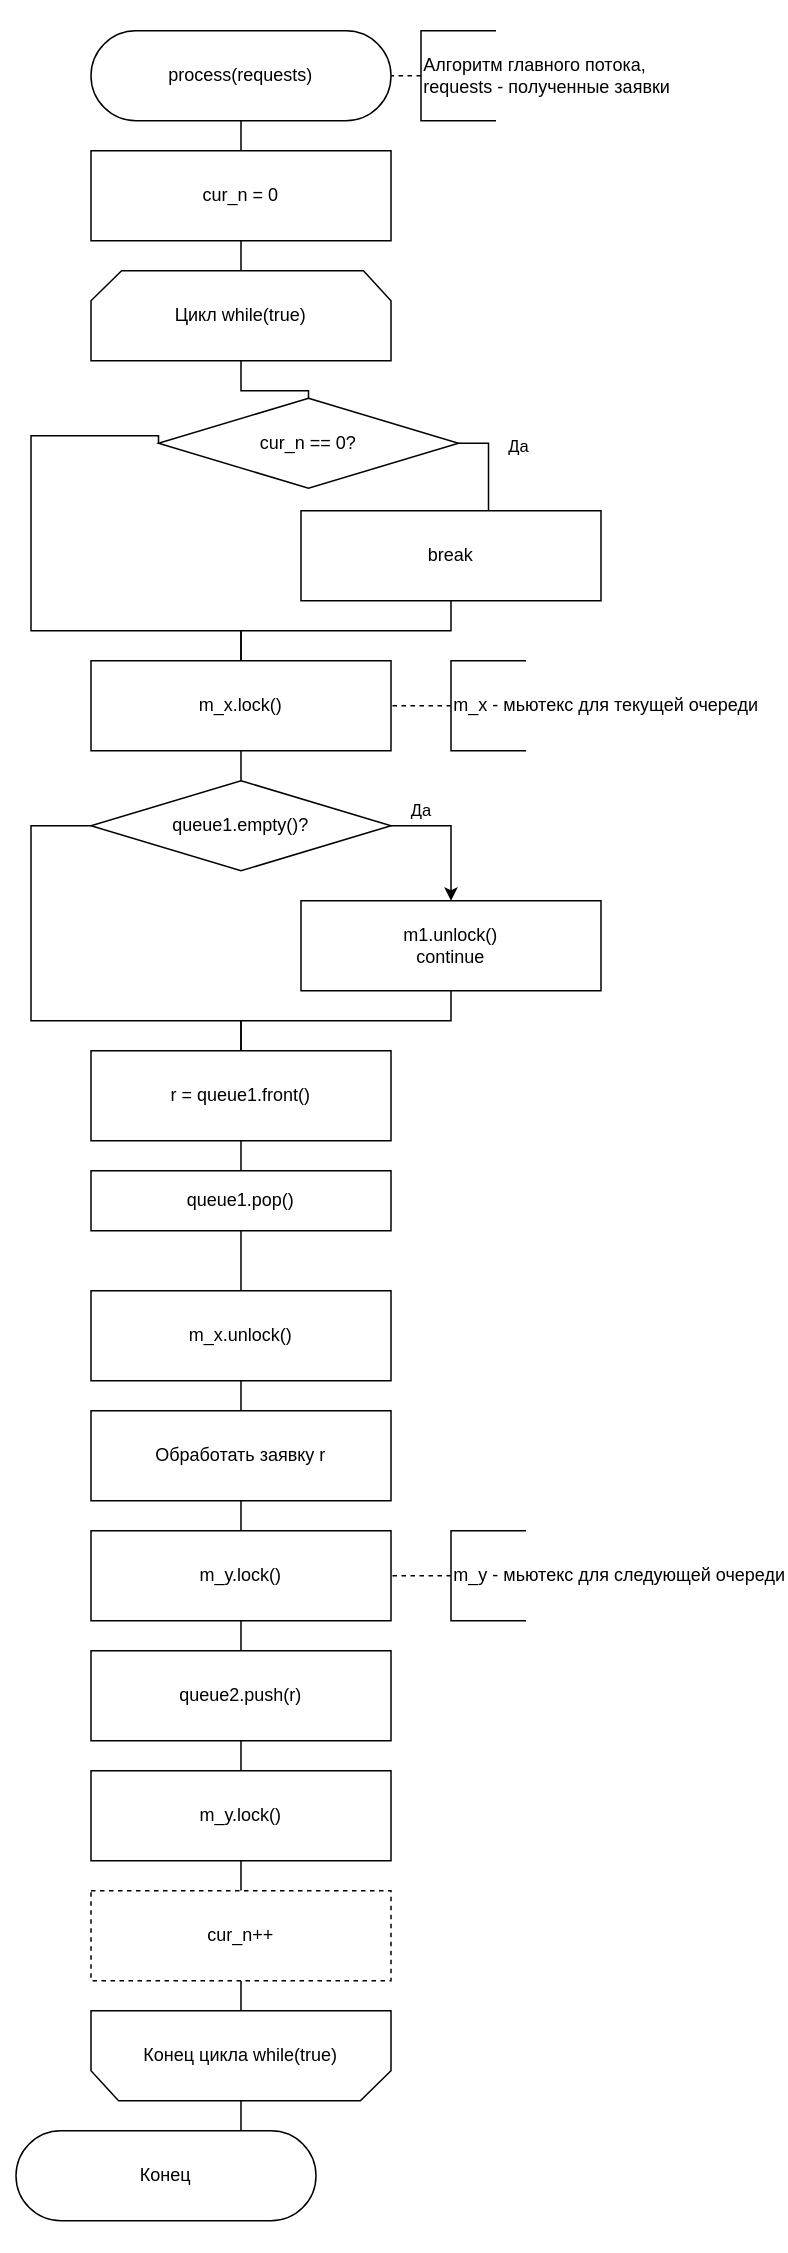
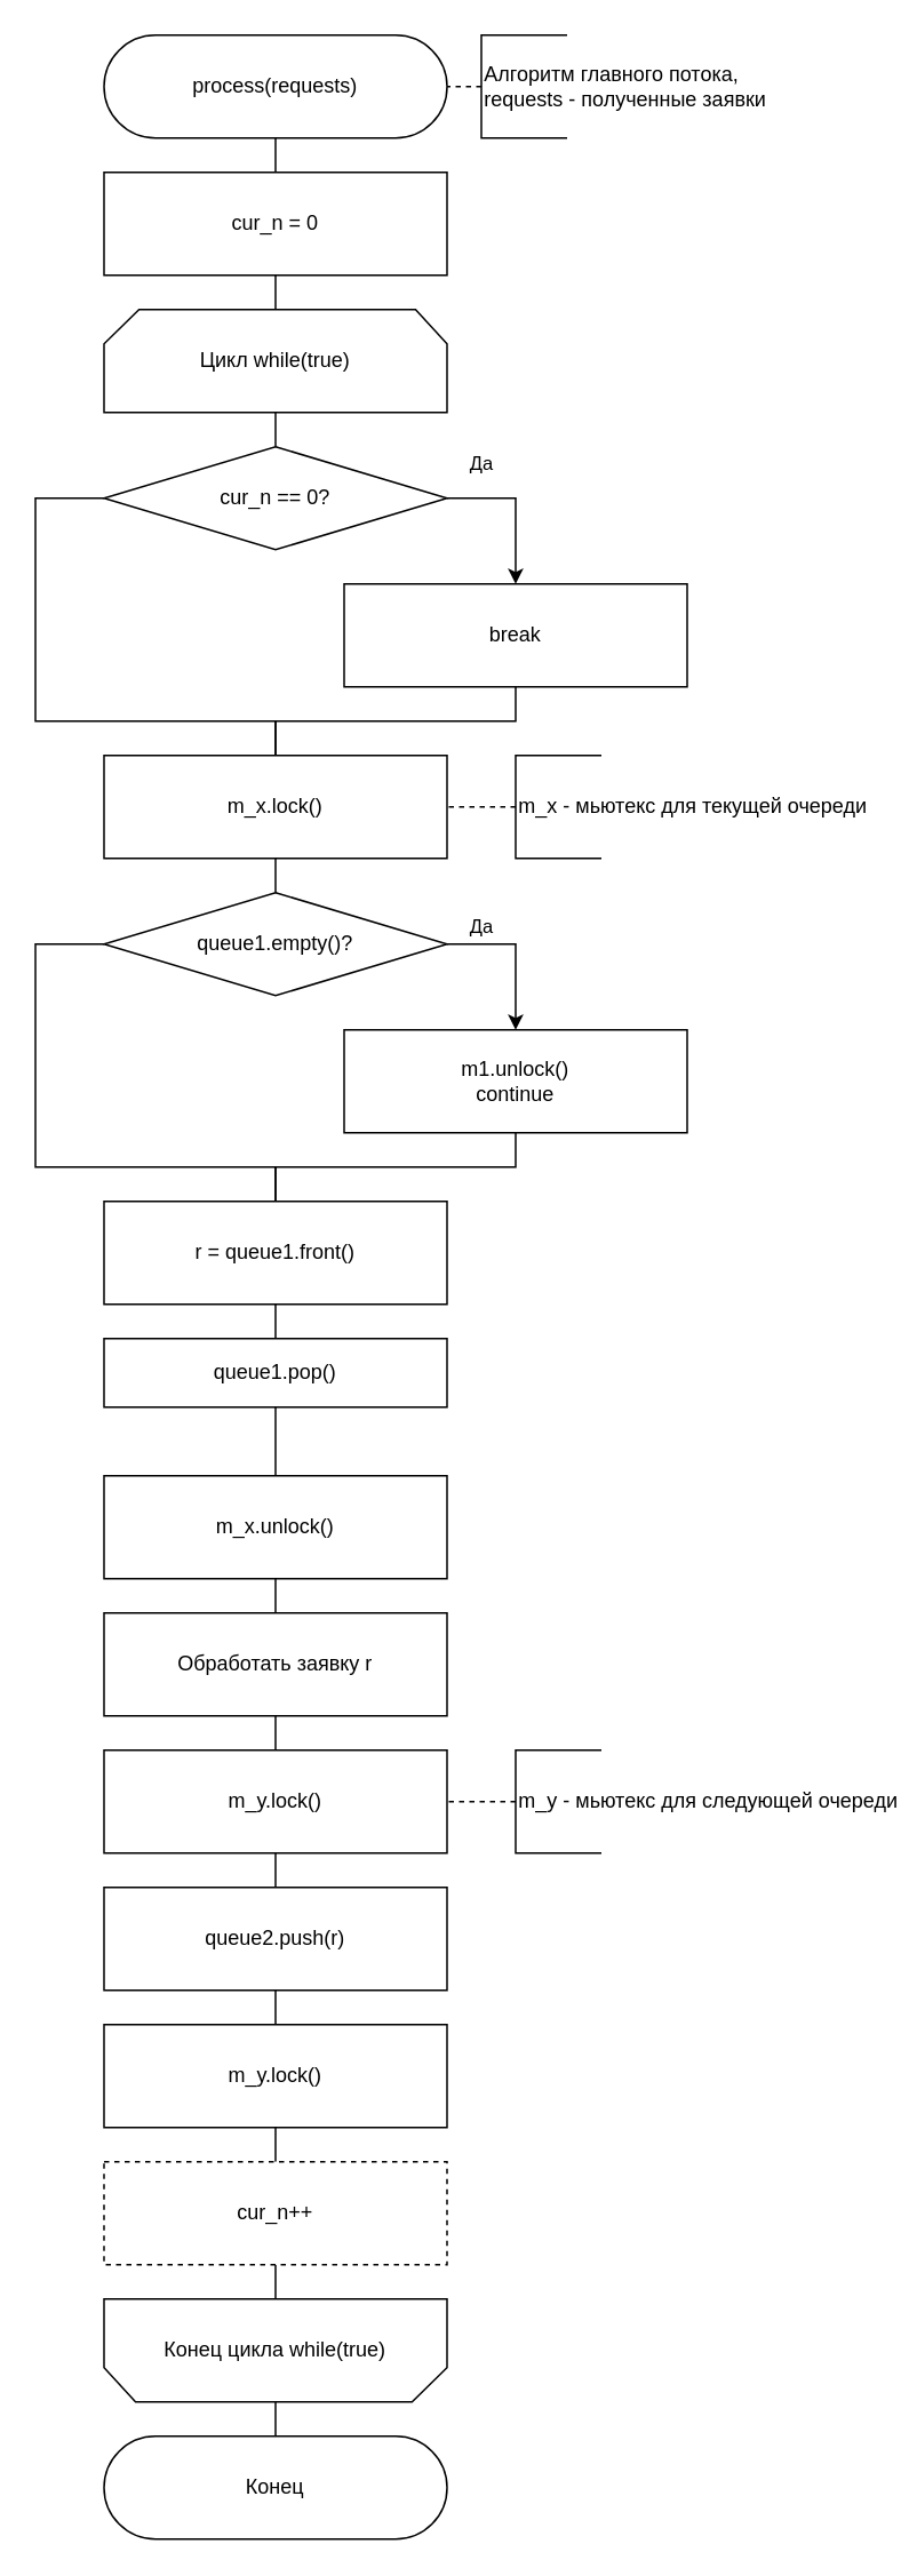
  <mxCell id="0" />
  <mxCell id="1" parent="0" />
  <mxCell id="2" value="" style="edgeStyle=orthogonalEdgeStyle;rounded=0;orthogonalLoop=1;jettySize=auto;html=1;endArrow=none;" edge="1" parent="1" source="3" target="7"><mxGeometry relative="1" as="geometry" /></mxCell>
  <mxCell id="3" value="process(requests)" style="rounded=1;whiteSpace=wrap;html=1;arcSize=50;" parent="1" vertex="1"><mxGeometry x="60" y="20" width="200" height="60" as="geometry" /></mxCell>
  <mxCell id="4" value="Алгоритм главного потока,&lt;br&gt;requests - полученные заявки" style="strokeWidth=1;html=1;shape=mxgraph.flowchart.annotation_1;align=left;pointerEvents=1;" parent="1" vertex="1"><mxGeometry x="280" y="20" width="50" height="60" as="geometry" /></mxCell>
  <mxCell id="5" value="" style="endArrow=none;dashed=1;html=1;exitX=0;exitY=0.5;exitDx=0;exitDy=0;exitPerimeter=0;entryX=1;entryY=0.5;entryDx=0;entryDy=0;" parent="1" source="4" target="3" edge="1"><mxGeometry width="50" height="50" relative="1" as="geometry"><mxPoint x="390" y="200" as="sourcePoint" /><mxPoint x="240" y="50" as="targetPoint" /></mxGeometry></mxCell>
  <mxCell id="6" value="" style="edgeStyle=orthogonalEdgeStyle;rounded=0;orthogonalLoop=1;jettySize=auto;html=1;endArrow=none;" edge="1" parent="1" source="7" target="9"><mxGeometry relative="1" as="geometry" /></mxCell>
  <mxCell id="7" value="cur_n = 0" style="rounded=0;whiteSpace=wrap;html=1;" vertex="1" parent="1"><mxGeometry x="60" y="100" width="200" height="60" as="geometry" /></mxCell>
  <mxCell id="8" style="edgeStyle=orthogonalEdgeStyle;rounded=0;orthogonalLoop=1;jettySize=auto;html=1;exitX=0.5;exitY=1;exitDx=0;exitDy=0;exitPerimeter=0;entryX=0.5;entryY=0;entryDx=0;entryDy=0;endArrow=none;" edge="1" parent="1" source="9" target="12"><mxGeometry relative="1" as="geometry" /></mxCell>
  <mxCell id="9" value="Цикл while(true)" style="strokeWidth=1;html=1;shape=stencil(rZVNb4MwDIZ/Ta5VIFoFxynrTlUvPeycUndEhQQF2q7/vikuGh+DMa8SB/wa3gcbW2FClqkqgIXcqByYeGNhuLa28MJa57ryob9NMbHkGF4wjCMMVVlAUqF2Vk6rXQaYKStnj3DR++rhoE0KDl3FivFX/8z9EjKxxngTbU3ZybTy3kxp49/lX2jGFy+IuT5ijApPyKEC11G/y9ugwMJ3MimYR9oSSN2KGu5vpI+/kwIaaUXpXp8VzIRtCHXxBQ97uDiayduSeDG1OlIvm60jVDfCE9IrYwso5E4lx09nT2b/41cW6r7cg0STzu0ZWkPXm++pBjQOmTYthyj+r0OvgU+wWBIs+JMdKGVQ/kaS2RImhtbrg4mo1ZExEvJgHUzM10FnGZ4jY6M7MKhVPNdq4QY=);whiteSpace=wrap;" vertex="1" parent="1"><mxGeometry x="60" y="180" width="200" height="60" as="geometry" /></mxCell>
  <mxCell id="10" value="Да" style="edgeStyle=orthogonalEdgeStyle;rounded=0;orthogonalLoop=1;jettySize=auto;html=1;exitX=1;exitY=0.5;exitDx=0;exitDy=0;entryX=0.5;entryY=0;entryDx=0;entryDy=0;" edge="1" parent="1" source="12" target="14"><mxGeometry x="-0.556" y="20" relative="1" as="geometry"><mxPoint as="offset" /></mxGeometry></mxCell>
  <mxCell id="11" style="edgeStyle=orthogonalEdgeStyle;rounded=0;orthogonalLoop=1;jettySize=auto;html=1;exitX=0;exitY=0.5;exitDx=0;exitDy=0;entryX=0.5;entryY=0;entryDx=0;entryDy=0;endArrow=none;" edge="1" parent="1" source="12" target="25"><mxGeometry relative="1" as="geometry"><Array as="points"><mxPoint x="20" y="290" /><mxPoint x="20" y="420" /><mxPoint x="160" y="420" /></Array></mxGeometry></mxCell>
- <mxCell id="12" value="cur_n == 0?" style="rhombus;whiteSpace=wrap;html=1;" vertex="1" parent="1"><mxGeometry x="105" y="265" width="200" height="60" as="geometry" /></mxCell>
+ <mxCell id="12" value="cur_n == 0?" style="rhombus;whiteSpace=wrap;html=1;" vertex="1" parent="1"><mxGeometry x="60" y="260" width="200" height="60" as="geometry" /></mxCell>
  <mxCell id="13" style="edgeStyle=orthogonalEdgeStyle;rounded=0;orthogonalLoop=1;jettySize=auto;html=1;entryX=0.5;entryY=0;entryDx=0;entryDy=0;endArrow=none;" edge="1" parent="1" source="14" target="25"><mxGeometry relative="1" as="geometry" /></mxCell>
  <mxCell id="14" value="break" style="rounded=0;whiteSpace=wrap;html=1;" vertex="1" parent="1"><mxGeometry x="200" y="340" width="200" height="60" as="geometry" /></mxCell>
  <mxCell id="15" value="Да" style="edgeStyle=orthogonalEdgeStyle;rounded=0;orthogonalLoop=1;jettySize=auto;html=1;exitX=1;exitY=0.5;exitDx=0;exitDy=0;entryX=0.5;entryY=0;entryDx=0;entryDy=0;" edge="1" parent="1" source="17" target="19"><mxGeometry x="-0.556" y="10" relative="1" as="geometry"><mxPoint as="offset" /></mxGeometry></mxCell>
  <mxCell id="16" style="edgeStyle=orthogonalEdgeStyle;rounded=0;orthogonalLoop=1;jettySize=auto;html=1;entryX=0.5;entryY=0;entryDx=0;entryDy=0;exitX=0;exitY=0.5;exitDx=0;exitDy=0;endArrow=none;" edge="1" parent="1" source="17" target="21"><mxGeometry relative="1" as="geometry"><Array as="points"><mxPoint x="20" y="550" /><mxPoint x="20" y="680" /><mxPoint x="160" y="680" /></Array></mxGeometry></mxCell>
  <mxCell id="17" value="queue1.empty()?" style="rhombus;whiteSpace=wrap;html=1;" vertex="1" parent="1"><mxGeometry x="60" y="520" width="200" height="60" as="geometry" /></mxCell>
  <mxCell id="18" style="edgeStyle=orthogonalEdgeStyle;rounded=0;orthogonalLoop=1;jettySize=auto;html=1;exitX=0.5;exitY=1;exitDx=0;exitDy=0;entryX=0.5;entryY=0;entryDx=0;entryDy=0;endArrow=none;" edge="1" parent="1" source="19" target="21"><mxGeometry relative="1" as="geometry" /></mxCell>
  <mxCell id="19" value="&lt;div&gt;m1.unlock()&lt;/div&gt;&lt;div&gt;continue&lt;br&gt;&lt;/div&gt;" style="rounded=0;whiteSpace=wrap;html=1;" vertex="1" parent="1"><mxGeometry x="200" y="600" width="200" height="60" as="geometry" /></mxCell>
  <mxCell id="20" value="" style="edgeStyle=orthogonalEdgeStyle;rounded=0;orthogonalLoop=1;jettySize=auto;html=1;endArrow=none;" edge="1" parent="1" source="21" target="23"><mxGeometry relative="1" as="geometry" /></mxCell>
  <mxCell id="21" value="&lt;span style=&quot;color: #d6bb9a&quot;&gt;&lt;/span&gt;r =&lt;span style=&quot;color: #bec0c2&quot;&gt; &lt;/span&gt;queue1.front()" style="rounded=0;whiteSpace=wrap;html=1;" vertex="1" parent="1"><mxGeometry x="60" y="700" width="200" height="60" as="geometry" /></mxCell>
  <mxCell id="22" value="" style="edgeStyle=orthogonalEdgeStyle;rounded=0;orthogonalLoop=1;jettySize=auto;html=1;endArrow=none;" edge="1" parent="1" source="23" target="27"><mxGeometry relative="1" as="geometry" /></mxCell>
  <mxCell id="23" value="queue1.pop()" style="rounded=0;whiteSpace=wrap;html=1;" vertex="1" parent="1"><mxGeometry x="60" y="780" width="200" height="40" as="geometry" /></mxCell>
  <mxCell id="24" value="" style="edgeStyle=orthogonalEdgeStyle;rounded=0;orthogonalLoop=1;jettySize=auto;html=1;endArrow=none;" edge="1" parent="1" source="25" target="17"><mxGeometry relative="1" as="geometry" /></mxCell>
  <mxCell id="25" value="m_x.lock()" style="rounded=0;whiteSpace=wrap;html=1;" vertex="1" parent="1"><mxGeometry x="60" y="440" width="200" height="60" as="geometry" /></mxCell>
  <mxCell id="26" value="" style="edgeStyle=orthogonalEdgeStyle;rounded=0;orthogonalLoop=1;jettySize=auto;html=1;endArrow=none;" edge="1" parent="1" source="27" target="29"><mxGeometry relative="1" as="geometry" /></mxCell>
  <mxCell id="27" value="m_x.unlock()" style="rounded=0;whiteSpace=wrap;html=1;" vertex="1" parent="1"><mxGeometry x="60" y="860" width="200" height="60" as="geometry" /></mxCell>
  <mxCell id="28" value="" style="edgeStyle=orthogonalEdgeStyle;rounded=0;orthogonalLoop=1;jettySize=auto;html=1;endArrow=none;" edge="1" parent="1" source="29" target="31"><mxGeometry relative="1" as="geometry" /></mxCell>
  <mxCell id="29" value="Обработать заявку r" style="rounded=0;whiteSpace=wrap;html=1;" vertex="1" parent="1"><mxGeometry x="60" y="940" width="200" height="60" as="geometry" /></mxCell>
  <mxCell id="30" style="edgeStyle=orthogonalEdgeStyle;rounded=0;orthogonalLoop=1;jettySize=auto;html=1;exitX=0.5;exitY=1;exitDx=0;exitDy=0;entryX=0.5;entryY=0;entryDx=0;entryDy=0;endArrow=none;" edge="1" parent="1" source="31" target="33"><mxGeometry relative="1" as="geometry" /></mxCell>
  <mxCell id="31" value="m_y.lock()" style="rounded=0;whiteSpace=wrap;html=1;" vertex="1" parent="1"><mxGeometry x="60" y="1020" width="200" height="60" as="geometry" /></mxCell>
  <mxCell id="32" value="" style="edgeStyle=orthogonalEdgeStyle;rounded=0;orthogonalLoop=1;jettySize=auto;html=1;endArrow=none;" edge="1" parent="1" source="33" target="35"><mxGeometry relative="1" as="geometry" /></mxCell>
  <mxCell id="33" value="queue2.push(r)" style="rounded=0;whiteSpace=wrap;html=1;" vertex="1" parent="1"><mxGeometry x="60" y="1100" width="200" height="60" as="geometry" /></mxCell>
  <mxCell id="34" value="" style="edgeStyle=orthogonalEdgeStyle;rounded=0;orthogonalLoop=1;jettySize=auto;html=1;endArrow=none;" edge="1" parent="1" source="35" target="37"><mxGeometry relative="1" as="geometry" /></mxCell>
  <mxCell id="35" value="m_y.lock()" style="rounded=0;whiteSpace=wrap;html=1;" vertex="1" parent="1"><mxGeometry x="60" y="1180" width="200" height="60" as="geometry" /></mxCell>
  <mxCell id="36" value="" style="edgeStyle=orthogonalEdgeStyle;rounded=0;orthogonalLoop=1;jettySize=auto;html=1;endArrow=none;" edge="1" parent="1" source="37" target="39"><mxGeometry relative="1" as="geometry" /></mxCell>
  <mxCell id="37" value="cur_n++" style="rounded=0;whiteSpace=wrap;html=1;dashed=1;" vertex="1" parent="1"><mxGeometry x="60" y="1260" width="200" height="60" as="geometry" /></mxCell>
  <mxCell id="38" value="" style="edgeStyle=orthogonalEdgeStyle;rounded=0;orthogonalLoop=1;jettySize=auto;html=1;endArrow=none;" edge="1" parent="1" source="39" target="40"><mxGeometry relative="1" as="geometry" /></mxCell>
  <mxCell id="39" value="Конец цикла while(true)" style="strokeWidth=1;html=1;shape=stencil(rZVNb4MwDIZ/Ta5VIFoFxynrTlUvPeycUndEhQQF2q7/vikuGh+DMa8SB/wa3gcbW2FClqkqgIXcqByYeGNhuLa28MJa57ryob9NMbHkGF4wjCMMVVlAUqF2Vk6rXQaYKStnj3DR++rhoE0KDl3FivFX/8z9EjKxxngTbU3ZybTy3kxp49/lX2jGFy+IuT5ijApPyKEC11G/y9ugwMJ3MimYR9oSSN2KGu5vpI+/kwIaaUXpXp8VzIRtCHXxBQ97uDiayduSeDG1OlIvm60jVDfCE9IrYwso5E4lx09nT2b/41cW6r7cg0STzu0ZWkPXm++pBjQOmTYthyj+r0OvgU+wWBIs+JMdKGVQ/kaS2RImhtbrg4mo1ZExEvJgHUzM10FnGZ4jY6M7MKhVPNdq4QY=);whiteSpace=wrap;direction=west;" vertex="1" parent="1"><mxGeometry x="60" y="1340" width="200" height="60" as="geometry" /></mxCell>
- <mxCell id="40" value="Конец" style="rounded=1;whiteSpace=wrap;html=1;arcSize=50;" vertex="1" parent="1"><mxGeometry x="10" y="1420" width="200" height="60" as="geometry" /></mxCell>
+ <mxCell id="40" value="Конец" style="rounded=1;whiteSpace=wrap;html=1;arcSize=50;" vertex="1" parent="1"><mxGeometry x="60" y="1420" width="200" height="60" as="geometry" /></mxCell>
  <mxCell id="41" value="m_x - мьютекс для текущей очереди" style="strokeWidth=1;html=1;shape=mxgraph.flowchart.annotation_1;align=left;pointerEvents=1;" vertex="1" parent="1"><mxGeometry x="300" y="440" width="50" height="60" as="geometry" /></mxCell>
  <mxCell id="42" value="" style="endArrow=none;dashed=1;html=1;exitX=0;exitY=0.5;exitDx=0;exitDy=0;exitPerimeter=0;entryX=1;entryY=0.5;entryDx=0;entryDy=0;" edge="1" parent="1" source="41" target="25"><mxGeometry width="50" height="50" relative="1" as="geometry"><mxPoint x="290" y="60" as="sourcePoint" /><mxPoint x="270" y="60" as="targetPoint" /></mxGeometry></mxCell>
  <mxCell id="43" value="m_y - мьютекс для следующей очереди" style="strokeWidth=1;html=1;shape=mxgraph.flowchart.annotation_1;align=left;pointerEvents=1;" vertex="1" parent="1"><mxGeometry x="300" y="1020" width="50" height="60" as="geometry" /></mxCell>
  <mxCell id="44" value="" style="endArrow=none;dashed=1;html=1;exitX=0;exitY=0.5;exitDx=0;exitDy=0;exitPerimeter=0;entryX=1;entryY=0.5;entryDx=0;entryDy=0;" edge="1" parent="1" source="43" target="31"><mxGeometry width="50" height="50" relative="1" as="geometry"><mxPoint x="285" y="640" as="sourcePoint" /><mxPoint x="255" y="1050" as="targetPoint" /></mxGeometry></mxCell>
